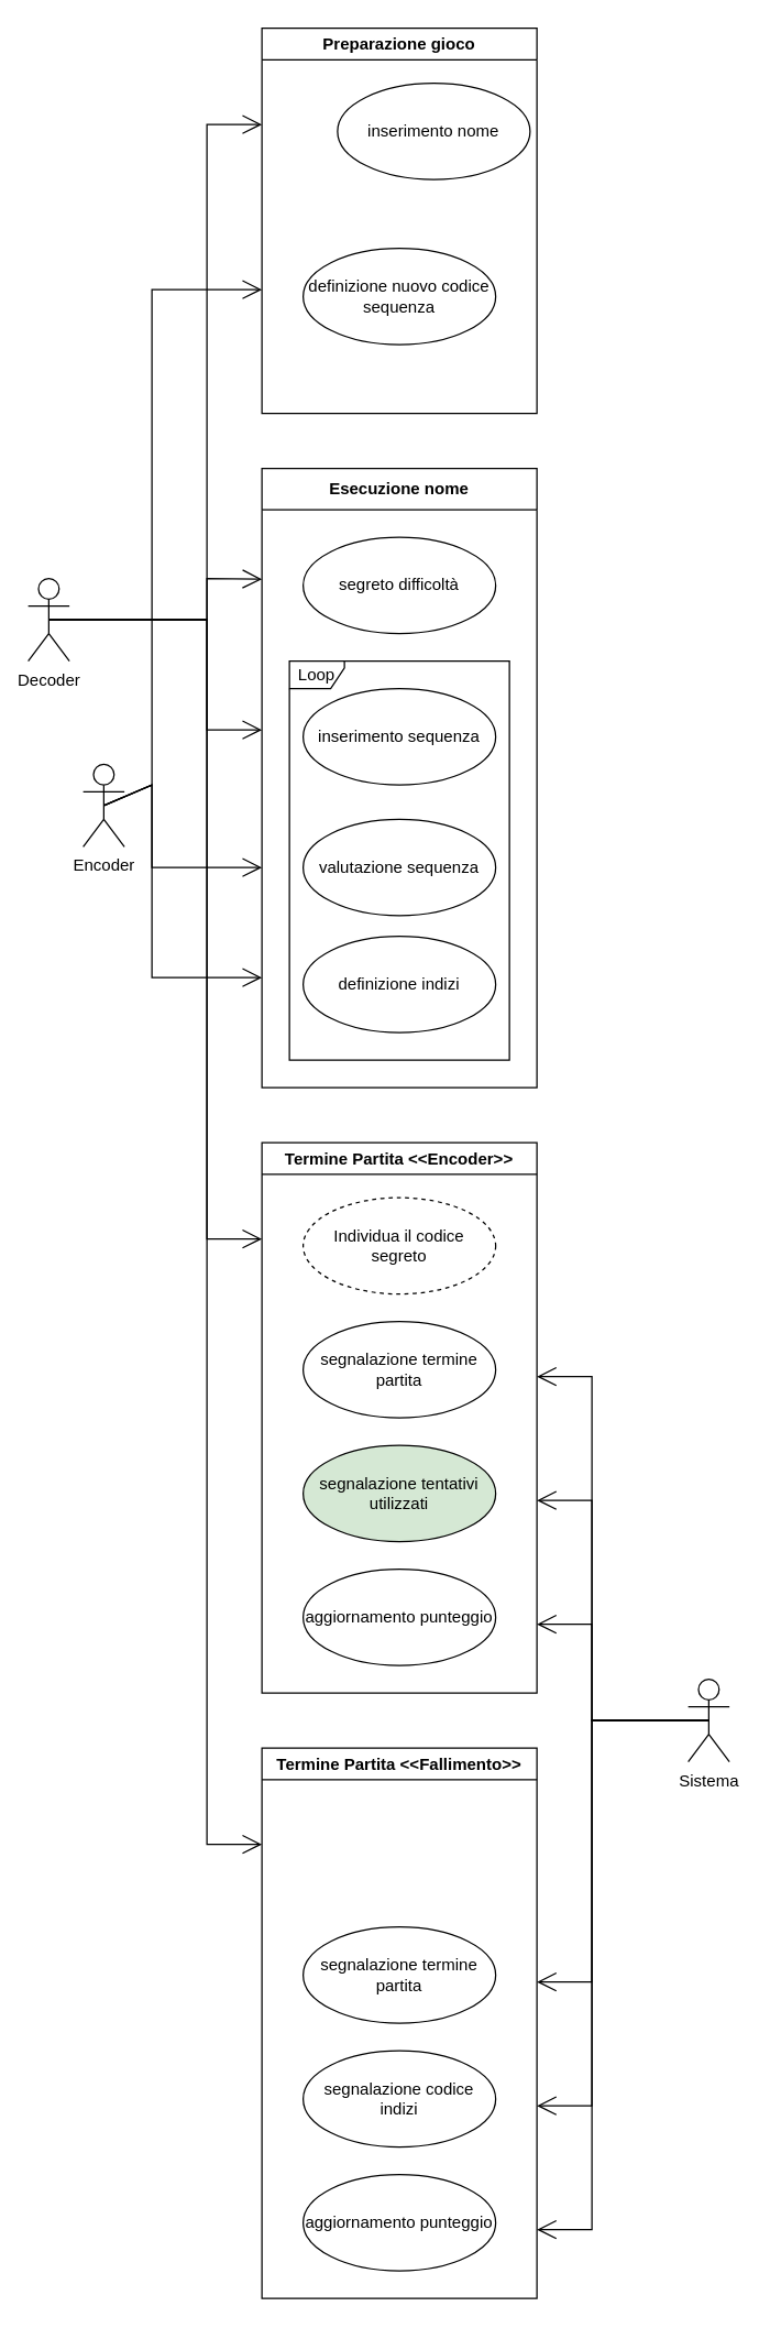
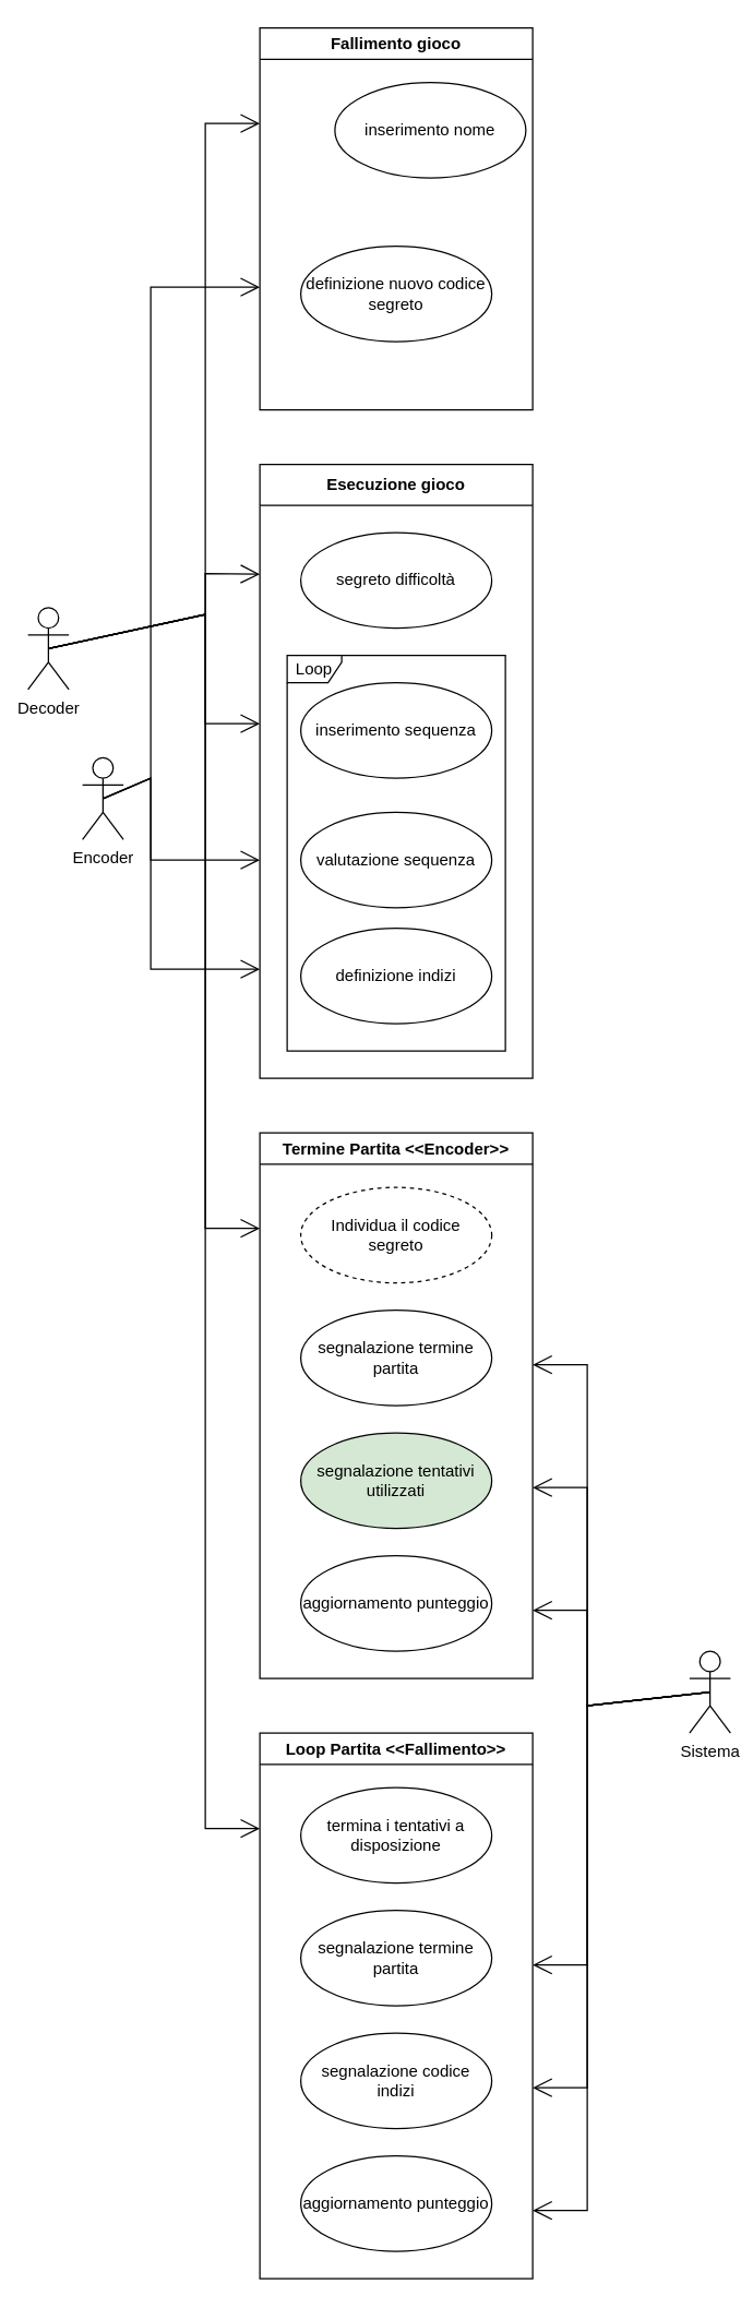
  <mxCell id="0" />
  <mxCell id="1" parent="0" />
- <mxCell id="2" value="Preparazione gioco" style="swimlane;whiteSpace=wrap;html=1;" parent="1" vertex="1"><mxGeometry x="190" y="20" width="200" height="280" as="geometry" /></mxCell>
+ <mxCell id="2" value="Fallimento gioco" style="swimlane;whiteSpace=wrap;html=1;" parent="1" vertex="1"><mxGeometry x="190" y="20" width="200" height="280" as="geometry" /></mxCell>
  <mxCell id="3" value="inserimento nome" style="ellipse;whiteSpace=wrap;html=1;" parent="2" vertex="1"><mxGeometry x="55" y="40" width="140" height="70" as="geometry" /></mxCell>
- <mxCell id="4" value="definizione nuovo codice sequenza" style="ellipse;whiteSpace=wrap;html=1;" parent="2" vertex="1"><mxGeometry x="30" y="160" width="140" height="70" as="geometry" /></mxCell>
- <mxCell id="5" value="Decoder" style="shape=umlActor;verticalLabelPosition=bottom;verticalAlign=top;html=1;" parent="1" vertex="1"><mxGeometry x="20" y="420" width="30" height="60" as="geometry" /></mxCell>
+ <mxCell id="4" value="definizione nuovo codice segreto" style="ellipse;whiteSpace=wrap;html=1;" parent="2" vertex="1"><mxGeometry x="30" y="160" width="140" height="70" as="geometry" /></mxCell>
+ <mxCell id="5" value="Decoder" style="shape=umlActor;verticalLabelPosition=bottom;verticalAlign=top;html=1;" parent="1" vertex="1"><mxGeometry x="20" y="445" width="30" height="60" as="geometry" /></mxCell>
  <mxCell id="6" value="" style="endArrow=open;endFill=1;endSize=12;html=1;rounded=0;exitX=0.5;exitY=0.5;exitDx=0;exitDy=0;exitPerimeter=0;" parent="1" source="5" edge="1"><mxGeometry width="160" relative="1" as="geometry"><mxPoint x="170" y="200" as="sourcePoint" /><mxPoint x="190" y="90" as="targetPoint" /><Array as="points"><mxPoint x="150" y="450" /><mxPoint x="150" y="90" /></Array></mxGeometry></mxCell>
  <mxCell id="7" value="Encoder" style="shape=umlActor;verticalLabelPosition=bottom;verticalAlign=top;html=1;" parent="1" vertex="1"><mxGeometry x="60" y="555" width="30" height="60" as="geometry" /></mxCell>
  <mxCell id="8" value="" style="endArrow=open;endFill=1;endSize=12;html=1;rounded=0;exitX=0.5;exitY=0.5;exitDx=0;exitDy=0;exitPerimeter=0;" parent="1" source="7" edge="1"><mxGeometry width="160" relative="1" as="geometry"><mxPoint x="45" y="220" as="sourcePoint" /><mxPoint x="190" y="210" as="targetPoint" /><Array as="points"><mxPoint x="110" y="570" /><mxPoint x="110" y="210" /></Array></mxGeometry></mxCell>
- <mxCell id="9" value="Esecuzione nome" style="swimlane;whiteSpace=wrap;html=1;startSize=30;" parent="1" vertex="1"><mxGeometry x="190" y="340" width="200" height="450" as="geometry" /></mxCell>
+ <mxCell id="9" value="Esecuzione gioco" style="swimlane;whiteSpace=wrap;html=1;startSize=30;" parent="1" vertex="1"><mxGeometry x="190" y="340" width="200" height="450" as="geometry" /></mxCell>
  <mxCell id="10" value="segreto difficoltà" style="ellipse;whiteSpace=wrap;html=1;" parent="9" vertex="1"><mxGeometry x="30" y="50" width="140" height="70" as="geometry" /></mxCell>
  <mxCell id="11" value="inserimento sequenza" style="ellipse;whiteSpace=wrap;html=1;" parent="9" vertex="1"><mxGeometry x="30" y="160" width="140" height="70" as="geometry" /></mxCell>
  <mxCell id="12" value="valutazione sequenza" style="ellipse;whiteSpace=wrap;html=1;" parent="9" vertex="1"><mxGeometry x="30" y="255" width="140" height="70" as="geometry" /></mxCell>
  <mxCell id="13" value="definizione indizi" style="ellipse;whiteSpace=wrap;html=1;" parent="9" vertex="1"><mxGeometry x="30" y="340" width="140" height="70" as="geometry" /></mxCell>
  <mxCell id="14" value="Loop" style="shape=umlFrame;whiteSpace=wrap;html=1;pointerEvents=0;width=40;height=20;" parent="9" vertex="1"><mxGeometry x="20" y="140" width="160" height="290" as="geometry" /></mxCell>
  <mxCell id="15" value="" style="endArrow=open;endFill=1;endSize=12;html=1;rounded=0;exitX=0.5;exitY=0.5;exitDx=0;exitDy=0;exitPerimeter=0;" parent="1" source="5" edge="1"><mxGeometry width="160" relative="1" as="geometry"><mxPoint x="45" y="100" as="sourcePoint" /><mxPoint x="190" y="420.476" as="targetPoint" /><Array as="points"><mxPoint x="150" y="450" /><mxPoint x="150" y="420" /></Array></mxGeometry></mxCell>
  <mxCell id="16" value="" style="endArrow=open;endFill=1;endSize=12;html=1;rounded=0;exitX=0.5;exitY=0.5;exitDx=0;exitDy=0;exitPerimeter=0;" parent="1" source="5" edge="1"><mxGeometry width="160" relative="1" as="geometry"><mxPoint x="45" y="460" as="sourcePoint" /><mxPoint x="190" y="530" as="targetPoint" /><Array as="points"><mxPoint x="150" y="450" /><mxPoint x="150" y="530" /></Array></mxGeometry></mxCell>
  <mxCell id="17" value="" style="endArrow=open;endFill=1;endSize=12;html=1;rounded=0;exitX=0.5;exitY=0.5;exitDx=0;exitDy=0;exitPerimeter=0;" parent="1" source="7" edge="1"><mxGeometry width="160" relative="1" as="geometry"><mxPoint x="150" y="580" as="sourcePoint" /><mxPoint x="190" y="630" as="targetPoint" /><Array as="points"><mxPoint x="110" y="570" /><mxPoint x="110" y="630" /></Array></mxGeometry></mxCell>
  <mxCell id="18" value="" style="endArrow=open;endFill=1;endSize=12;html=1;rounded=0;exitX=0.5;exitY=0.5;exitDx=0;exitDy=0;exitPerimeter=0;" parent="1" source="7" edge="1"><mxGeometry width="160" relative="1" as="geometry"><mxPoint x="10" y="680" as="sourcePoint" /><mxPoint x="190" y="710" as="targetPoint" /><Array as="points"><mxPoint x="110" y="570" /><mxPoint x="110" y="710" /></Array></mxGeometry></mxCell>
  <mxCell id="19" value="Termine Partita &amp;lt;&amp;lt;Encoder&amp;gt;&amp;gt;" style="swimlane;whiteSpace=wrap;html=1;" vertex="1" parent="1"><mxGeometry x="190" y="830" width="200" height="400" as="geometry" /></mxCell>
  <mxCell id="20" value="Individua il codice segreto" style="ellipse;whiteSpace=wrap;html=1;dashed=1;" vertex="1" parent="19"><mxGeometry x="30" y="40" width="140" height="70" as="geometry" /></mxCell>
  <mxCell id="21" value="segnalazione termine partita" style="ellipse;whiteSpace=wrap;html=1;" vertex="1" parent="19"><mxGeometry x="30" y="130" width="140" height="70" as="geometry" /></mxCell>
  <mxCell id="22" value="aggiornamento punteggio" style="ellipse;whiteSpace=wrap;html=1;" vertex="1" parent="19"><mxGeometry x="30" y="310" width="140" height="70" as="geometry" /></mxCell>
  <mxCell id="23" value="segnalazione tentativi utilizzati" style="ellipse;whiteSpace=wrap;html=1;fillColor=#d5e8d4;" vertex="1" parent="19"><mxGeometry x="30" y="220" width="140" height="70" as="geometry" /></mxCell>
  <mxCell id="24" value="" style="endArrow=open;endFill=1;endSize=12;html=1;rounded=0;exitX=0.5;exitY=0.5;exitDx=0;exitDy=0;exitPerimeter=0;" edge="1" parent="1" source="5"><mxGeometry width="160" relative="1" as="geometry"><mxPoint x="210" y="800" as="sourcePoint" /><mxPoint x="190" y="900" as="targetPoint" /><Array as="points"><mxPoint x="150" y="450" /><mxPoint x="150" y="900" /></Array></mxGeometry></mxCell>
- <mxCell id="25" value="Termine Partita &amp;lt;&amp;lt;Fallimento&amp;gt;&amp;gt;" style="swimlane;whiteSpace=wrap;html=1;" vertex="1" parent="1"><mxGeometry x="190" y="1270" width="200" height="400" as="geometry" /></mxCell>
+ <mxCell id="25" value="Loop Partita &amp;lt;&amp;lt;Fallimento&amp;gt;&amp;gt;" style="swimlane;whiteSpace=wrap;html=1;" vertex="1" parent="1"><mxGeometry x="190" y="1270" width="200" height="400" as="geometry" /></mxCell>
+ <mxCell id="26" value="termina i tentativi a disposizione" style="ellipse;whiteSpace=wrap;html=1;" vertex="1" parent="25"><mxGeometry x="30" y="40" width="140" height="70" as="geometry" /></mxCell>
  <mxCell id="27" value="segnalazione termine partita" style="ellipse;whiteSpace=wrap;html=1;" vertex="1" parent="25"><mxGeometry x="30" y="130" width="140" height="70" as="geometry" /></mxCell>
  <mxCell id="28" value="aggiornamento punteggio" style="ellipse;whiteSpace=wrap;html=1;" vertex="1" parent="25"><mxGeometry x="30" y="310" width="140" height="70" as="geometry" /></mxCell>
  <mxCell id="29" value="segnalazione codice indizi" style="ellipse;whiteSpace=wrap;html=1;" vertex="1" parent="25"><mxGeometry x="30" y="220" width="140" height="70" as="geometry" /></mxCell>
  <mxCell id="30" value="" style="endArrow=open;endFill=1;endSize=12;html=1;rounded=0;exitX=0.5;exitY=0.5;exitDx=0;exitDy=0;exitPerimeter=0;" edge="1" parent="1" source="5"><mxGeometry width="160" relative="1" as="geometry"><mxPoint x="45" y="460" as="sourcePoint" /><mxPoint x="190" y="1340" as="targetPoint" /><Array as="points"><mxPoint x="150" y="450" /><mxPoint x="150" y="1340" /></Array></mxGeometry></mxCell>
- <mxCell id="31" value="Sistema" style="shape=umlActor;verticalLabelPosition=bottom;verticalAlign=top;html=1;" vertex="1" parent="1"><mxGeometry x="500" y="1220" width="30" height="60" as="geometry" /></mxCell>
+ <mxCell id="31" value="Sistema" style="shape=umlActor;verticalLabelPosition=bottom;verticalAlign=top;html=1;" vertex="1" parent="1"><mxGeometry x="505" y="1210" width="30" height="60" as="geometry" /></mxCell>
  <mxCell id="32" value="" style="endArrow=open;endFill=1;endSize=12;html=1;rounded=0;exitX=0.5;exitY=0.5;exitDx=0;exitDy=0;exitPerimeter=0;" edge="1" parent="1" source="31"><mxGeometry width="160" relative="1" as="geometry"><mxPoint x="480" y="1100" as="sourcePoint" /><mxPoint x="390" y="1000" as="targetPoint" /><Array as="points"><mxPoint x="430" y="1250" /><mxPoint x="430" y="1000" /></Array></mxGeometry></mxCell>
  <mxCell id="33" value="" style="endArrow=open;endFill=1;endSize=12;html=1;rounded=0;exitX=0.5;exitY=0.5;exitDx=0;exitDy=0;exitPerimeter=0;" edge="1" parent="1" source="31"><mxGeometry width="160" relative="1" as="geometry"><mxPoint x="525" y="1260" as="sourcePoint" /><mxPoint x="390" y="1090" as="targetPoint" /><Array as="points"><mxPoint x="430" y="1250" /><mxPoint x="430" y="1090" /></Array></mxGeometry></mxCell>
  <mxCell id="34" value="" style="endArrow=open;endFill=1;endSize=12;html=1;rounded=0;exitX=0.5;exitY=0.5;exitDx=0;exitDy=0;exitPerimeter=0;" edge="1" parent="1" source="31"><mxGeometry width="160" relative="1" as="geometry"><mxPoint x="525" y="1260" as="sourcePoint" /><mxPoint x="390" y="1180" as="targetPoint" /><Array as="points"><mxPoint x="430" y="1250" /><mxPoint x="430" y="1180" /></Array></mxGeometry></mxCell>
  <mxCell id="35" value="" style="endArrow=open;endFill=1;endSize=12;html=1;rounded=0;exitX=0.5;exitY=0.5;exitDx=0;exitDy=0;exitPerimeter=0;" edge="1" parent="1" source="31"><mxGeometry width="160" relative="1" as="geometry"><mxPoint x="525" y="1260" as="sourcePoint" /><mxPoint x="390" y="1440" as="targetPoint" /><Array as="points"><mxPoint x="430" y="1250" /><mxPoint x="430" y="1440" /></Array></mxGeometry></mxCell>
  <mxCell id="36" value="" style="endArrow=open;endFill=1;endSize=12;html=1;rounded=0;exitX=0.5;exitY=0.5;exitDx=0;exitDy=0;exitPerimeter=0;" edge="1" parent="1" source="31"><mxGeometry width="160" relative="1" as="geometry"><mxPoint x="525" y="1260" as="sourcePoint" /><mxPoint x="390" y="1530" as="targetPoint" /><Array as="points"><mxPoint x="430" y="1250" /><mxPoint x="430" y="1530" /></Array></mxGeometry></mxCell>
  <mxCell id="37" value="" style="endArrow=open;endFill=1;endSize=12;html=1;rounded=0;exitX=0.5;exitY=0.5;exitDx=0;exitDy=0;exitPerimeter=0;" edge="1" parent="1" source="31"><mxGeometry width="160" relative="1" as="geometry"><mxPoint x="525" y="1260" as="sourcePoint" /><mxPoint x="390" y="1620" as="targetPoint" /><Array as="points"><mxPoint x="430" y="1250" /><mxPoint x="430" y="1620" /></Array></mxGeometry></mxCell>
